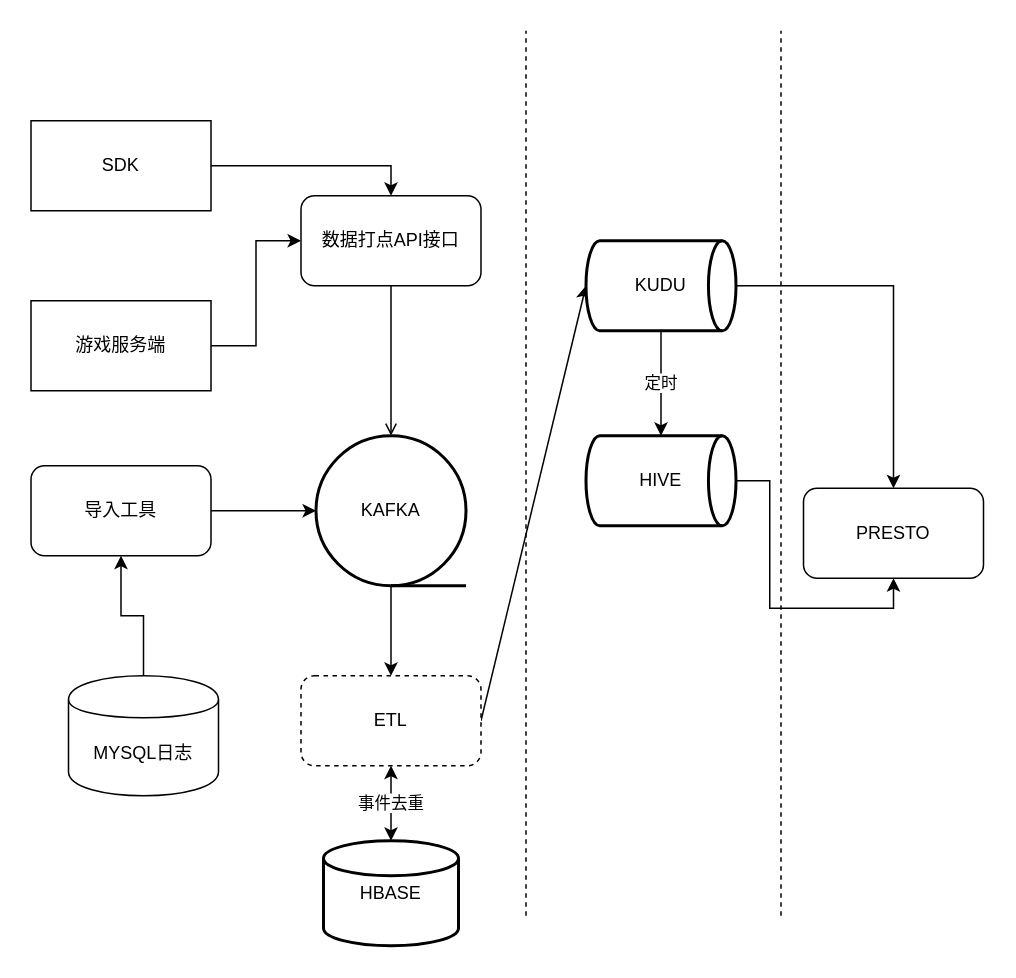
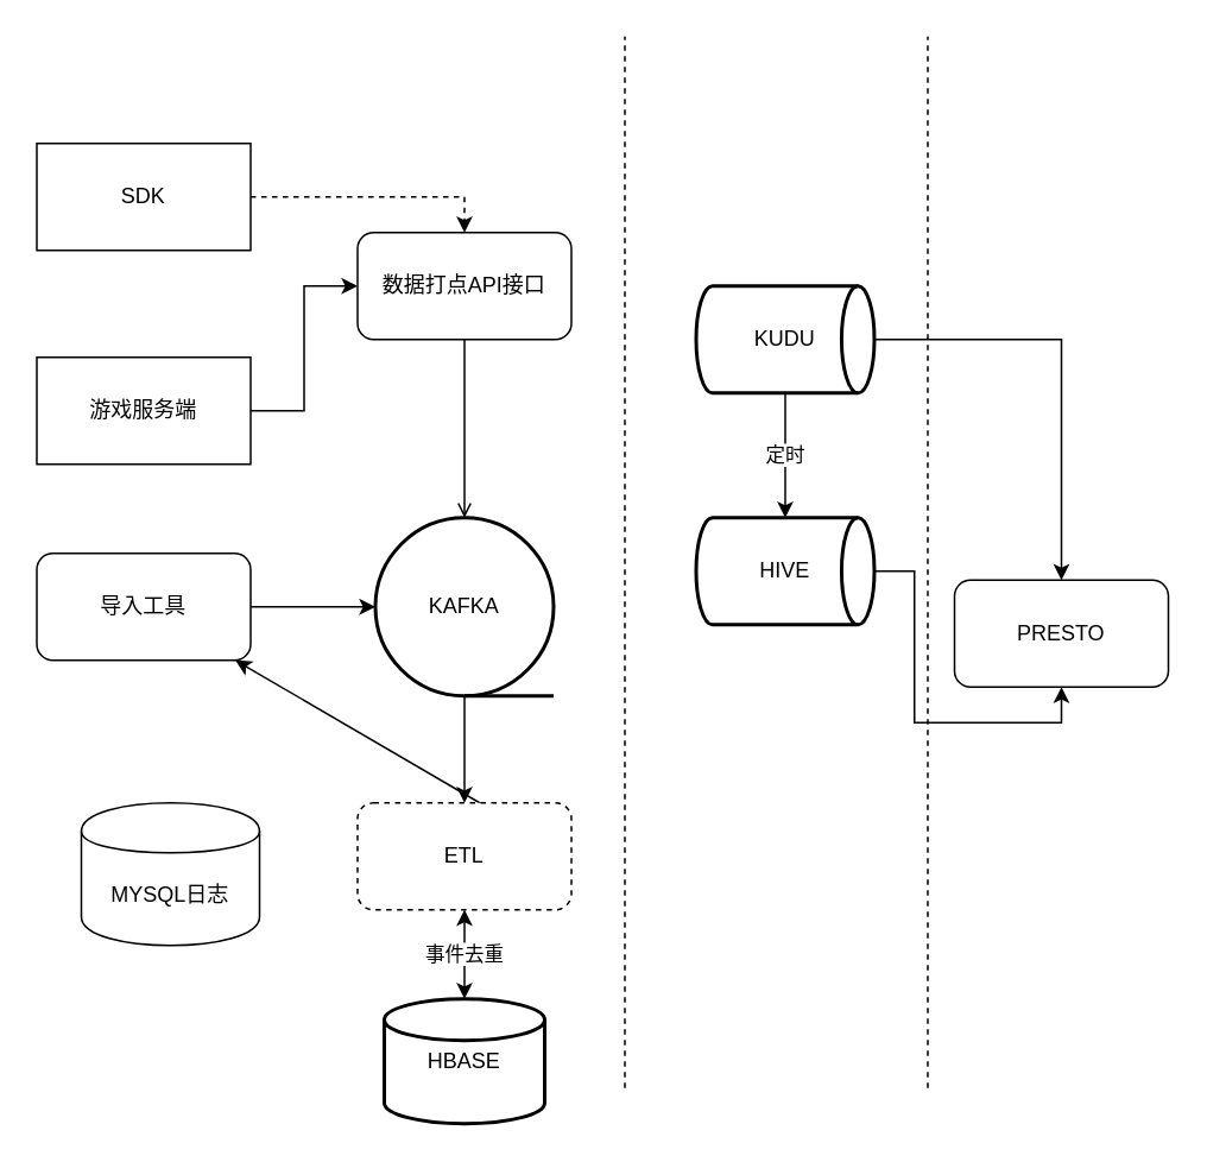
  <mxCell id="0" />
  <mxCell id="1" parent="0" />
  <mxCell id="2" value="" style="edgeStyle=orthogonalEdgeStyle;rounded=0;orthogonalLoop=1;jettySize=auto;html=1;entryX=0.5;entryY=0;entryDx=0;entryDy=0;entryPerimeter=0;endArrow=open;" edge="1" parent="1" source="3" target="16"><mxGeometry relative="1" as="geometry"><mxPoint x="260" y="310" as="targetPoint" /></mxGeometry></mxCell>
  <mxCell id="3" value="数据打点API接口" style="rounded=1;whiteSpace=wrap;html=1;" vertex="1" parent="1"><mxGeometry x="200" y="130" width="120" height="60" as="geometry" /></mxCell>
- <mxCell id="4" value="" style="edgeStyle=orthogonalEdgeStyle;rounded=0;orthogonalLoop=1;jettySize=auto;html=1;entryX=0.5;entryY=0;entryDx=0;entryDy=0;" edge="1" parent="1" source="5" target="3"><mxGeometry relative="1" as="geometry"><mxPoint x="220" y="110" as="targetPoint" /></mxGeometry></mxCell>
+ <mxCell id="4" value="" style="edgeStyle=orthogonalEdgeStyle;rounded=0;orthogonalLoop=1;jettySize=auto;html=1;entryX=0.5;entryY=0;entryDx=0;entryDy=0;dashed=1;" edge="1" parent="1" source="5" target="3"><mxGeometry relative="1" as="geometry"><mxPoint x="220" y="110" as="targetPoint" /></mxGeometry></mxCell>
  <mxCell id="5" value="SDK" style="rounded=0;whiteSpace=wrap;html=1;" vertex="1" parent="1"><mxGeometry x="20" y="80" width="120" height="60" as="geometry" /></mxCell>
  <mxCell id="6" value="" style="edgeStyle=orthogonalEdgeStyle;rounded=0;orthogonalLoop=1;jettySize=auto;html=1;entryX=0;entryY=0.5;entryDx=0;entryDy=0;" edge="1" parent="1" source="7" target="3"><mxGeometry relative="1" as="geometry"><mxPoint x="220" y="230" as="targetPoint" /></mxGeometry></mxCell>
  <mxCell id="7" value="游戏服务端" style="rounded=0;whiteSpace=wrap;html=1;" vertex="1" parent="1"><mxGeometry x="20" y="200" width="120" height="60" as="geometry" /></mxCell>
  <mxCell id="8" value="" style="edgeStyle=orthogonalEdgeStyle;rounded=0;orthogonalLoop=1;jettySize=auto;html=1;exitX=0.5;exitY=1;exitDx=0;exitDy=0;exitPerimeter=0;" edge="1" parent="1" source="16" target="11"><mxGeometry relative="1" as="geometry"><mxPoint x="260" y="370" as="sourcePoint" /></mxGeometry></mxCell>
- <mxCell id="9" value="" style="rounded=0;orthogonalLoop=1;jettySize=auto;html=1;entryX=0;entryY=0.5;entryDx=0;entryDy=0;entryPerimeter=0;exitX=1;exitY=0.5;exitDx=0;exitDy=0;" edge="1" parent="1" source="11" target="19"><mxGeometry relative="1" as="geometry"><mxPoint x="400" y="480" as="targetPoint" /></mxGeometry></mxCell>
+ <mxCell id="9" value="" style="rounded=0;orthogonalLoop=1;jettySize=auto;html=1;exitX=1;exitY=0.5;exitDx=0;exitDy=0;" edge="1" parent="1" source="11" target="13"><mxGeometry relative="1" as="geometry"><mxPoint x="400" y="480" as="targetPoint" /></mxGeometry></mxCell>
  <mxCell id="10" value="事件去重" style="edgeStyle=none;rounded=0;orthogonalLoop=1;jettySize=auto;html=1;startArrow=classic;startFill=1;" edge="1" parent="1" source="11" target="24"><mxGeometry relative="1" as="geometry" /></mxCell>
  <mxCell id="11" value="ETL" style="rounded=1;whiteSpace=wrap;html=1;dashed=1;" vertex="1" parent="1"><mxGeometry x="200" y="450" width="120" height="60" as="geometry" /></mxCell>
  <mxCell id="12" value="" style="edgeStyle=orthogonalEdgeStyle;rounded=0;orthogonalLoop=1;jettySize=auto;html=1;entryX=0;entryY=0.5;entryDx=0;entryDy=0;entryPerimeter=0;" edge="1" parent="1" source="13" target="16"><mxGeometry relative="1" as="geometry"><mxPoint x="200" y="340" as="targetPoint" /></mxGeometry></mxCell>
  <mxCell id="13" value="导入工具" style="rounded=1;whiteSpace=wrap;html=1;" vertex="1" parent="1"><mxGeometry x="20" y="310" width="120" height="60" as="geometry" /></mxCell>
- <mxCell id="14" value="" style="edgeStyle=orthogonalEdgeStyle;rounded=0;orthogonalLoop=1;jettySize=auto;html=1;" edge="1" parent="1" source="15" target="13"><mxGeometry relative="1" as="geometry" /></mxCell>
  <mxCell id="15" value="MYSQL日志" style="shape=cylinder;whiteSpace=wrap;html=1;boundedLbl=1;backgroundOutline=1;" vertex="1" parent="1"><mxGeometry x="45" y="450" width="100" height="80" as="geometry" /></mxCell>
  <mxCell id="16" value="KAFKA" style="strokeWidth=2;html=1;shape=mxgraph.flowchart.sequential_data;whiteSpace=wrap;" vertex="1" parent="1"><mxGeometry x="210" y="290" width="100" height="100" as="geometry" /></mxCell>
  <mxCell id="17" value="定时" style="edgeStyle=none;rounded=0;orthogonalLoop=1;jettySize=auto;html=1;" edge="1" parent="1" source="19" target="22"><mxGeometry relative="1" as="geometry" /></mxCell>
  <mxCell id="18" value="" style="edgeStyle=orthogonalEdgeStyle;rounded=0;orthogonalLoop=1;jettySize=auto;html=1;startArrow=none;startFill=0;entryX=0.5;entryY=0;entryDx=0;entryDy=0;" edge="1" parent="1" source="19" target="25"><mxGeometry relative="1" as="geometry"><mxPoint x="570" y="190" as="targetPoint" /></mxGeometry></mxCell>
  <mxCell id="19" value="KUDU" style="strokeWidth=2;html=1;shape=mxgraph.flowchart.direct_data;whiteSpace=wrap;" vertex="1" parent="1"><mxGeometry x="390" y="160" width="100" height="60" as="geometry" /></mxCell>
  <mxCell id="20" value="" style="endArrow=none;dashed=1;html=1;" edge="1" parent="1"><mxGeometry width="50" height="50" relative="1" as="geometry"><mxPoint x="350" y="610" as="sourcePoint" /><mxPoint x="350" y="20" as="targetPoint" /></mxGeometry></mxCell>
  <mxCell id="21" value="" style="edgeStyle=orthogonalEdgeStyle;rounded=0;orthogonalLoop=1;jettySize=auto;html=1;startArrow=none;startFill=0;entryX=0.5;entryY=1;entryDx=0;entryDy=0;" edge="1" parent="1" source="22" target="25"><mxGeometry relative="1" as="geometry"><mxPoint x="570" y="320" as="targetPoint" /></mxGeometry></mxCell>
  <mxCell id="22" value="HIVE" style="strokeWidth=2;html=1;shape=mxgraph.flowchart.direct_data;whiteSpace=wrap;" vertex="1" parent="1"><mxGeometry x="390" y="290" width="100" height="60" as="geometry" /></mxCell>
  <mxCell id="23" value="" style="endArrow=none;dashed=1;html=1;" edge="1" parent="1"><mxGeometry width="50" height="50" relative="1" as="geometry"><mxPoint x="520" y="610" as="sourcePoint" /><mxPoint x="520" y="20" as="targetPoint" /></mxGeometry></mxCell>
  <mxCell id="24" value="HBASE" style="strokeWidth=2;html=1;shape=mxgraph.flowchart.database;whiteSpace=wrap;" vertex="1" parent="1"><mxGeometry x="215" y="560" width="90" height="70" as="geometry" /></mxCell>
  <mxCell id="25" value="PRESTO" style="rounded=1;whiteSpace=wrap;html=1;" vertex="1" parent="1"><mxGeometry x="535" y="325" width="120" height="60" as="geometry" /></mxCell>
